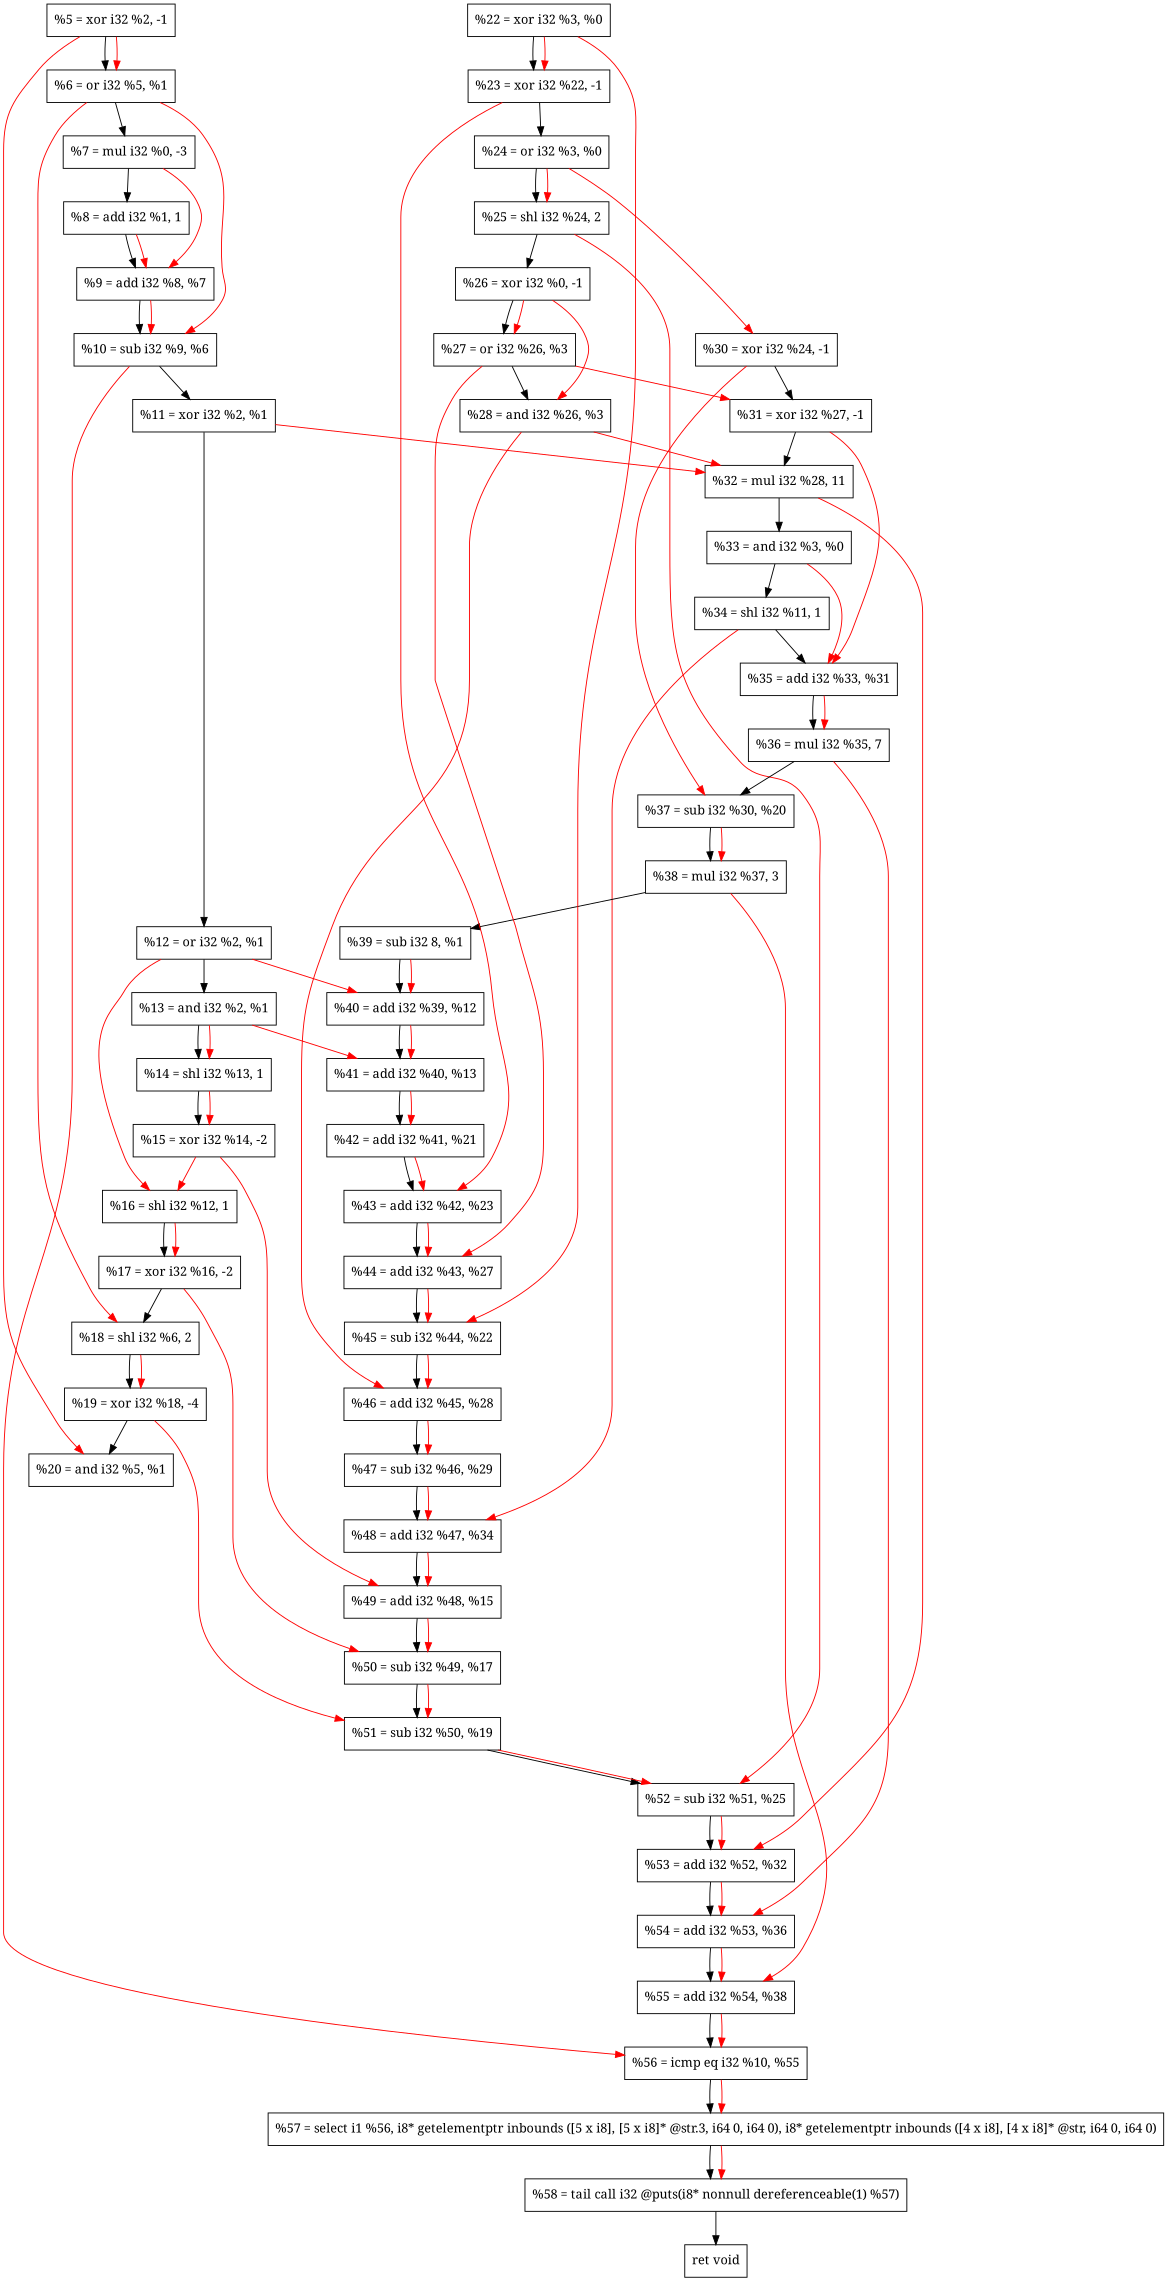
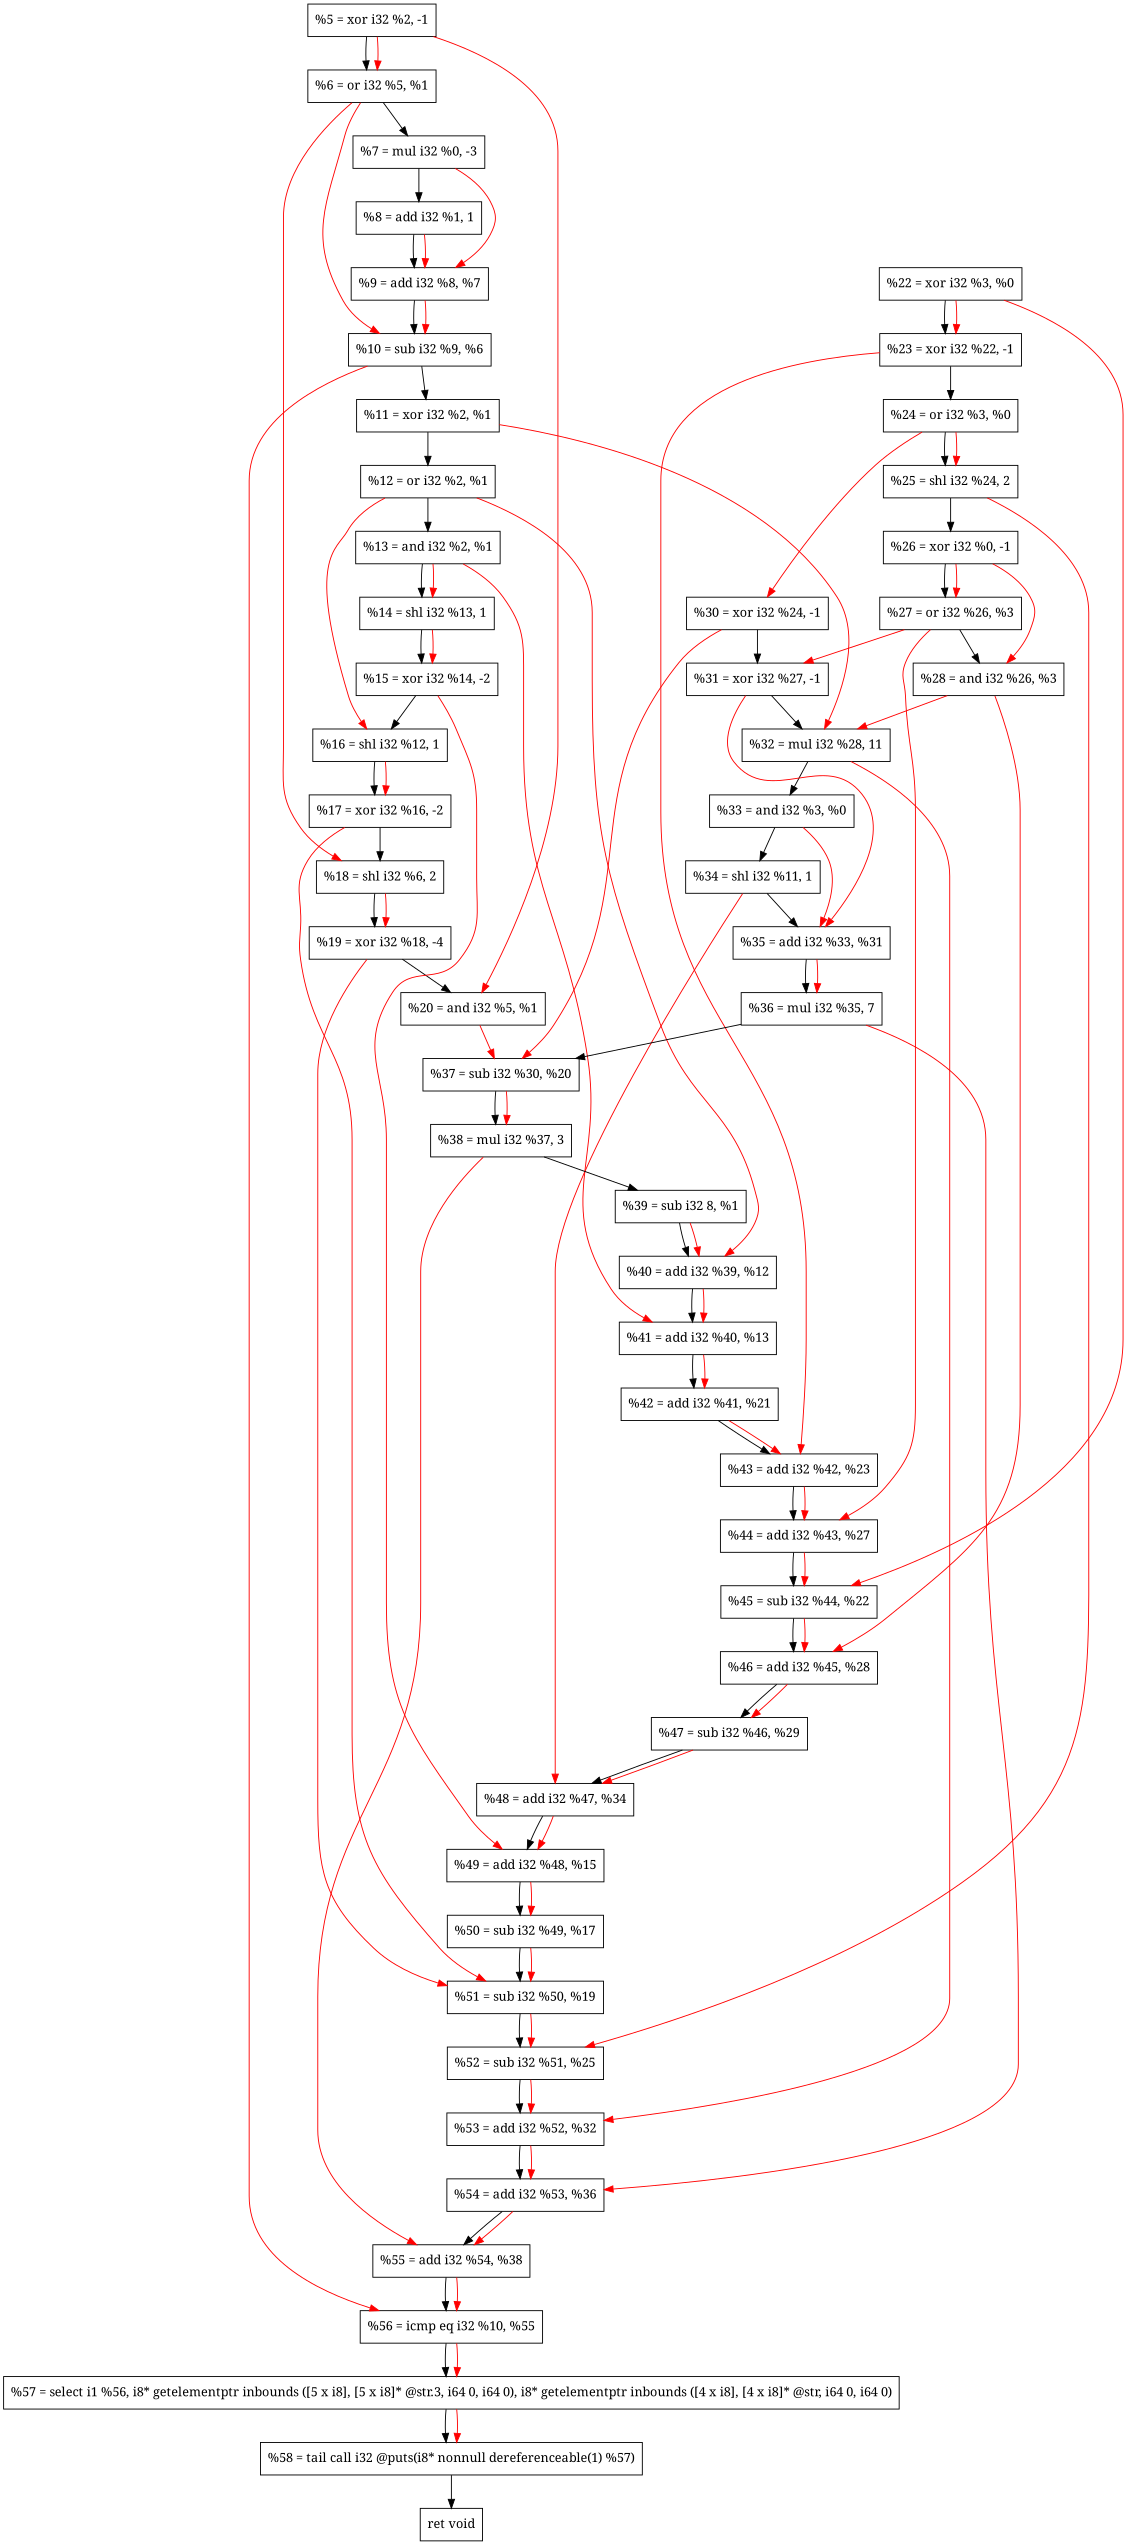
  digraph {
    fontname="Noto Serif"
    node [fontname="Noto Serif" shape=record]
    edge [fontname="Noto Serif" color=red]
    n1 [label="  %5 = xor i32 %2, -1"]
    n2 [label="  %6 = or i32 %5, %1"]
    n3 [label="  %20 = and i32 %5, %1"]
    n4 [label="  %7 = mul i32 %0, -3"]
    n5 [label="  %10 = sub i32 %9, %6"]
    n6 [label="  %18 = shl i32 %6, 2"]
    n7 [label="  %37 = sub i32 %30, %20"]
    n8 [label="  %8 = add i32 %1, 1"]
    n9 [label="  %9 = add i32 %8, %7"]
    n10 [label="  %11 = xor i32 %2, %1"]
    n11 [label="  %56 = icmp eq i32 %10, %55"]
    n12 [label="  %19 = xor i32 %18, -4"]
    n13 [label="  %12 = or i32 %2, %1"]
    n14 [label="  %32 = mul i32 %28, 11"]
    n15 [label="  %57 = select i1 %56, i8* getelementptr inbounds ([5 x i8], [5 x i8]* @str.3, i64 0, i64 0), i8* getelementptr inbounds ([4 x i8], [4 x i8]* @str, i64 0, i64 0)"]
    n16 [label="  %13 = and i32 %2, %1"]
    n17 [label="  %16 = shl i32 %12, 1"]
    n18 [label="  %40 = add i32 %39, %12"]
    n19 [label="  %34 = shl i32 %11, 1"]
    n20 [label="  %35 = add i32 %33, %31"]
    n21 [label="  %48 = add i32 %47, %34"]
    n22 [label="  %14 = shl i32 %13, 1"]
    n23 [label="  %41 = add i32 %40, %13"]
    n24 [label="  %17 = xor i32 %16, -2"]
    n25 [label="  %15 = xor i32 %14, -2"]
    n26 [label="  %42 = add i32 %41, %21"]
    n27 [label="  %49 = add i32 %48, %15"]
    n28 [label="  %50 = sub i32 %49, %17"]
    n29 [label="  %51 = sub i32 %50, %19"]
    n30 [label="  %52 = sub i32 %51, %25"]
    n31 [label="  %38 = mul i32 %37, 3"]
    n32 [label="  %22 = xor i32 %3, %0"]
    n33 [label="  %23 = xor i32 %22, -1"]
    n34 [label="  %45 = sub i32 %44, %22"]
    n35 [label="  %43 = add i32 %42, %23"]
    n36 [label="  %24 = or i32 %3, %0"]
    n37 [label="  %46 = add i32 %45, %28"]
    n38 [label="  %25 = shl i32 %24, 2"]
    n39 [label="  %30 = xor i32 %24, -1"]
    n40 [label="  %44 = add i32 %43, %27"]
    n41 [label="  %26 = xor i32 %0, -1"]
    n42 [label="  %31 = xor i32 %27, -1"]
    n43 [label="  %27 = or i32 %26, %3"]
    n44 [label="  %28 = and i32 %26, %3"]
    n45 [label="  %53 = add i32 %52, %32"]
    n46 [label="  %33 = and i32 %3, %0"]
    n47 [label="  %47 = sub i32 %46, %29"]
    n48 [label="  %36 = mul i32 %35, 7"]
    n49 [label="  %54 = add i32 %53, %36"]
    n50 [label="  %55 = add i32 %54, %38"]
    n51 [label="  %39 = sub i32 8, %1"]
    n52 [label="  %58 = tail call i32 @puts(i8* nonnull dereferenceable(1) %57)"]
    n53 [label="  ret void"]
    n1 -> n2 [color=""]
    n1 -> n2
    n1 -> n3
    n2 -> n4 [color=""]
    n2 -> n5
    n2 -> n6
+   n3 -> n7
    n4 -> n8 [color=""]
    n4 -> n9
    n5 -> n10 [color=""]
    n5 -> n11
    n6 -> n12 [color=""]
    n6 -> n12
    n7 -> n31 [color=""]
    n7 -> n31
    n8 -> n9 [color=""]
    n8 -> n9
    n9 -> n5 [color=""]
    n9 -> n5
    n10 -> n13 [color=""]
    n10 -> n14
    n11 -> n15 [color=""]
    n11 -> n15
    n12 -> n3 [color=""]
    n12 -> n29
    n13 -> n16 [color=""]
    n13 -> n17
    n13 -> n18
    n14 -> n45
    n14 -> n46 [color=""]
    n15 -> n52 [color=""]
    n15 -> n52
    n16 -> n22 [color=""]
    n16 -> n22
    n16 -> n23
    n17 -> n24 [color=""]
    n17 -> n24
    n18 -> n23 [color=""]
    n18 -> n23
    n19 -> n20 [color=""]
    n19 -> n21
    n20 -> n48 [color=""]
    n20 -> n48
    n21 -> n27 [color=""]
    n21 -> n27
    n22 -> n25 [color=""]
    n22 -> n25
    n23 -> n26 [color=""]
    n23 -> n26
    n24 -> n6 [color=""]
-   n24 -> n28
-   n25 -> n17
+   n24 -> n29
+   n25 -> n17 [color=""]
    n25 -> n27
    n26 -> n35 [color=""]
    n26 -> n35
    n27 -> n28 [color=""]
    n27 -> n28
    n28 -> n29 [color=""]
    n28 -> n29
    n29 -> n30 [color=""]
    n29 -> n30
    n30 -> n45 [color=""]
    n30 -> n45
    n31 -> n50
    n31 -> n51 [color=""]
    n32 -> n33 [color=""]
    n32 -> n33
    n32 -> n34
    n33 -> n35
    n33 -> n36 [color=""]
    n34 -> n37 [color=""]
    n34 -> n37
    n35 -> n40 [color=""]
    n35 -> n40
    n36 -> n38 [color=""]
    n36 -> n38
    n36 -> n39
    n37 -> n47 [color=""]
    n37 -> n47
    n38 -> n30
    n38 -> n41 [color=""]
    n39 -> n7
    n39 -> n42 [color=""]
    n40 -> n34 [color=""]
    n40 -> n34
    n41 -> n43 [color=""]
    n41 -> n43
    n41 -> n44
    n42 -> n14 [color=""]
    n42 -> n20
    n43 -> n40
    n43 -> n42
    n43 -> n44 [color=""]
    n44 -> n14
    n44 -> n37
    n45 -> n49 [color=""]
    n45 -> n49
    n46 -> n19 [color=""]
    n46 -> n20
    n47 -> n21 [color=""]
    n47 -> n21
    n48 -> n7 [color=""]
    n48 -> n49
    n49 -> n50 [color=""]
    n49 -> n50
    n50 -> n11 [color=""]
    n50 -> n11
    n51 -> n18 [color=""]
    n51 -> n18
    n52 -> n53 [color=""]
  }
